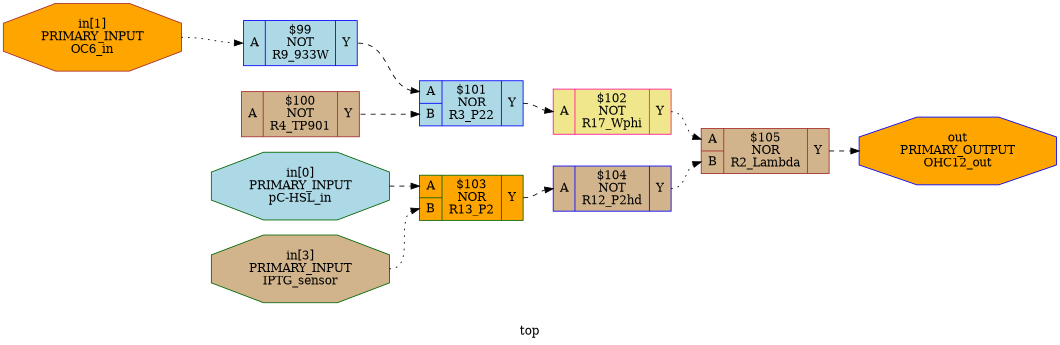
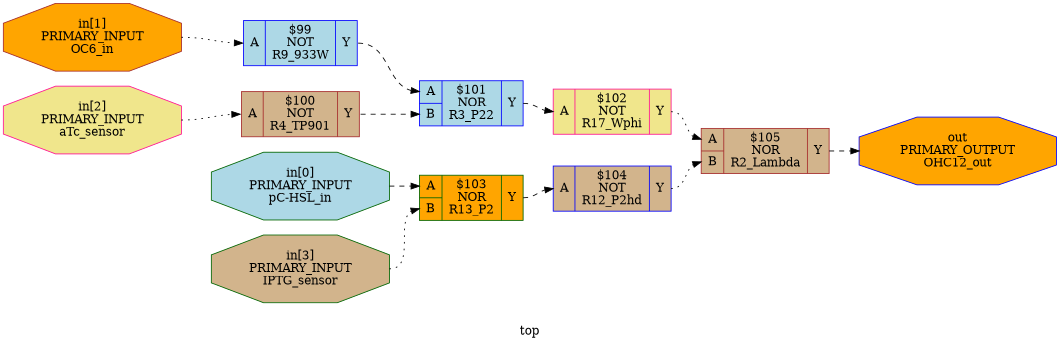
  digraph {
    label=top
    rankdir=LR
    remincross=true
    node [color=blue fillcolor=tan shape=record style=filled]
    edge [color=black fontcolor=black headport="p12:w" style=dashed tailport="p13:e"]
    n1 [color=darkgreen fillcolor=lightblue fontcolor=black label="in[0]\nPRIMARY_INPUT\npC-HSL_in" shape=octagon]
    n2 [color=darkgreen fillcolor=orange label="{{<p12> A|<p15> B}|$103\nNOR\nR13_P2|{<p13> Y}}"]
    n3 [label="{{<p12> A}|$104\nNOT\nR12_P2hd|{<p13> Y}}"]
    n4 [color=brown fillcolor=orange fontcolor=black label="in[1]\nPRIMARY_INPUT\nOC6_in" shape=octagon]
    n5 [fillcolor=lightblue label="{{<p12> A}|$99\nNOT\nR9_933W|{<p13> Y}}"]
    n6 [fillcolor=lightblue label="{{<p12> A|<p15> B}|$101\nNOR\nR3_P22|{<p13> Y}}"]
+   n7 [color=deeppink fillcolor=khaki fontcolor=black label="in[2]\nPRIMARY_INPUT\naTc_sensor" shape=octagon]
    n8 [color=brown label="{{<p12> A}|$100\nNOT\nR4_TP901|{<p13> Y}}"]
    n9 [color=darkgreen fontcolor=black label="in[3]\nPRIMARY_INPUT\nIPTG_sensor" shape=octagon]
    n10 [fillcolor=orange fontcolor=black label="out\nPRIMARY_OUTPUT\nOHC12_out" shape=octagon]
    n11 [color=deeppink fillcolor=khaki label="{{<p12> A}|$102\nNOT\nR17_Wphi|{<p13> Y}}"]
    n12 [color=brown label="{{<p12> A|<p15> B}|$105\nNOR\nR2_Lambda|{<p13> Y}}"]
    n1 -> n2 [tailport=e]
    n2 -> n3
    n3 -> n12 [headport="p15:w" style=dotted]
    n4 -> n5 [style=dotted tailport=e]
    n5 -> n6
    n6 -> n11
+   n7 -> n8 [style=dotted tailport=e]
    n8 -> n6 [headport="p15:w"]
    n9 -> n2 [headport="p15:w" style=dotted tailport=e]
    n11 -> n12 [style=dotted]
    n12 -> n10 [headport=w]
  }
